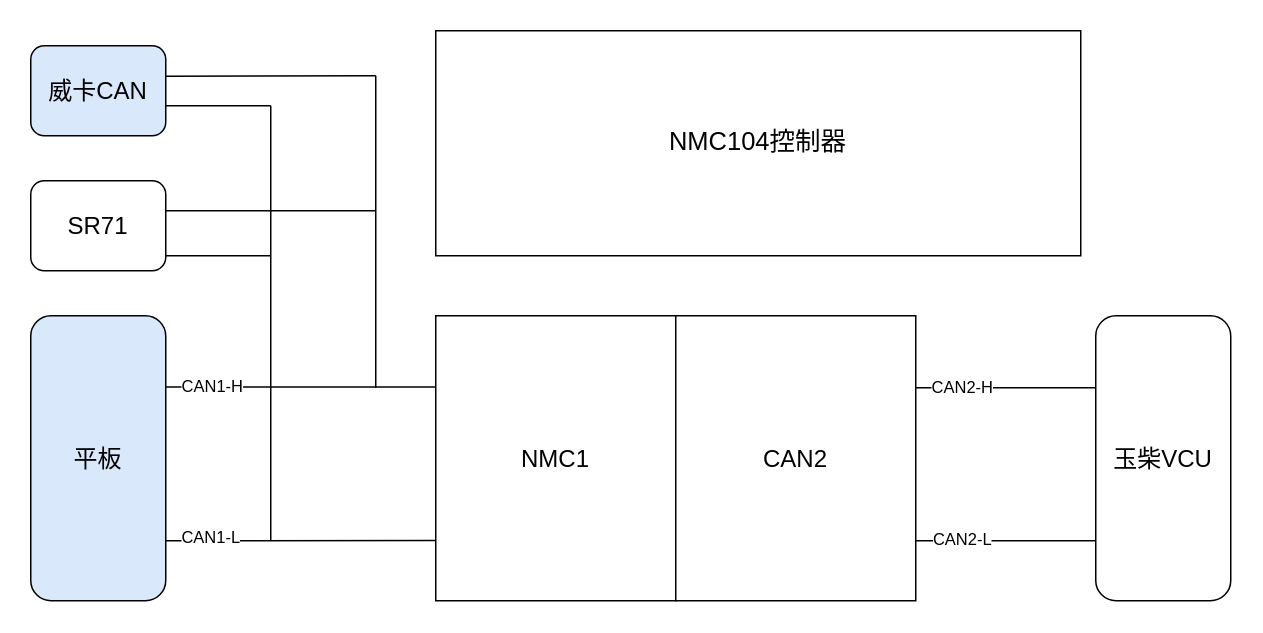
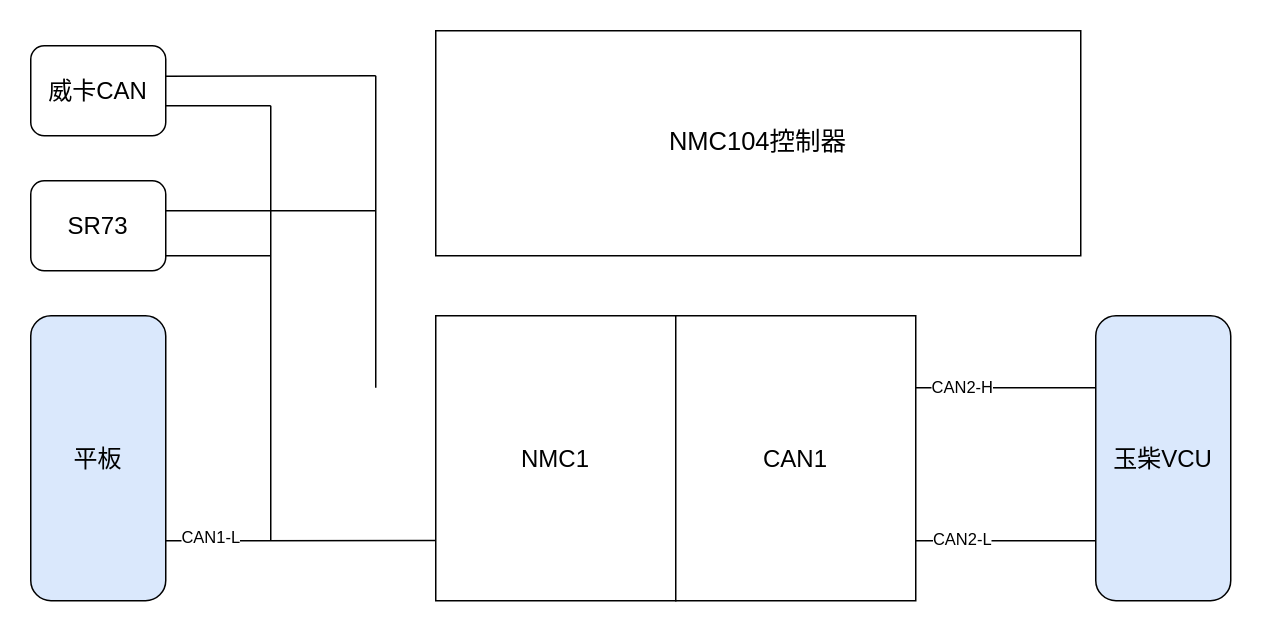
  <mxCell id="0" />
  <mxCell id="1" parent="0" />
  <mxCell id="2" value="&lt;font style=&quot;font-size: 17px;&quot;&gt;NMC104控制器&lt;/font&gt;" style="rounded=0;whiteSpace=wrap;html=1;" vertex="1" parent="1"><mxGeometry x="290" y="20" width="430" height="150" as="geometry" /></mxCell>
  <mxCell id="3" value="&lt;font style=&quot;font-size: 16px;&quot;&gt;NMC1&lt;/font&gt;" style="rounded=0;whiteSpace=wrap;html=1;" vertex="1" parent="1"><mxGeometry x="290" y="210" width="160" height="190" as="geometry" /></mxCell>
- <mxCell id="4" value="&lt;font style=&quot;font-size: 16px;&quot;&gt;CAN2&lt;/font&gt;" style="rounded=0;whiteSpace=wrap;html=1;" vertex="1" parent="1"><mxGeometry x="450" y="210" width="160" height="190" as="geometry" /></mxCell>
+ <mxCell id="4" value="&lt;font style=&quot;font-size: 16px;&quot;&gt;CAN1&lt;/font&gt;" style="rounded=0;whiteSpace=wrap;html=1;" vertex="1" parent="1"><mxGeometry x="450" y="210" width="160" height="190" as="geometry" /></mxCell>
  <mxCell id="5" value="&lt;font style=&quot;font-size: 16px;&quot;&gt;平板&lt;/font&gt;" style="rounded=1;whiteSpace=wrap;html=1;fillColor=#dae8fc;" vertex="1" parent="1"><mxGeometry x="20" y="210" width="90" height="190" as="geometry" /></mxCell>
- <mxCell id="6" value="" style="endArrow=none;html=1;rounded=0;entryX=1;entryY=0.25;entryDx=0;entryDy=0;exitX=0;exitY=0.25;exitDx=0;exitDy=0;" edge="1" parent="1" source="3" target="5"><mxGeometry width="50" height="50" relative="1" as="geometry"><mxPoint x="390" y="370" as="sourcePoint" /><mxPoint x="440" y="320" as="targetPoint" /></mxGeometry></mxCell>
- <mxCell id="7" value="CAN1-H" style="edgeLabel;html=1;align=center;verticalAlign=middle;resizable=0;points=[];" vertex="1" connectable="0" parent="6"><mxGeometry x="0.222" y="-1" relative="1" as="geometry"><mxPoint x="-40" as="offset" /></mxGeometry></mxCell>
  <mxCell id="8" value="" style="endArrow=none;html=1;rounded=0;entryX=0;entryY=0.789;entryDx=0;entryDy=0;entryPerimeter=0;" edge="1" parent="1" target="3"><mxGeometry width="50" height="50" relative="1" as="geometry"><mxPoint x="110" y="360" as="sourcePoint" /><mxPoint x="160" y="310" as="targetPoint" /></mxGeometry></mxCell>
  <mxCell id="9" value="CAN1-L" style="edgeLabel;html=1;align=center;verticalAlign=middle;resizable=0;points=[];" vertex="1" connectable="0" parent="8"><mxGeometry x="-0.213" y="2" relative="1" as="geometry"><mxPoint x="-41" as="offset" /></mxGeometry></mxCell>
  <mxCell id="10" value="" style="endArrow=none;html=1;rounded=0;" edge="1" parent="1"><mxGeometry width="50" height="50" relative="1" as="geometry"><mxPoint x="180" y="360" as="sourcePoint" /><mxPoint x="180" y="70" as="targetPoint" /></mxGeometry></mxCell>
  <mxCell id="11" value="" style="endArrow=none;html=1;rounded=0;" edge="1" parent="1"><mxGeometry width="50" height="50" relative="1" as="geometry"><mxPoint x="250" y="258" as="sourcePoint" /><mxPoint x="250" y="50" as="targetPoint" /></mxGeometry></mxCell>
- <mxCell id="12" value="&lt;font style=&quot;font-size: 16px;&quot;&gt;SR71&lt;/font&gt;" style="rounded=1;whiteSpace=wrap;html=1;" vertex="1" parent="1"><mxGeometry x="20" y="120" width="90" height="60" as="geometry" /></mxCell>
- <mxCell id="13" value="&lt;font style=&quot;font-size: 16px;&quot;&gt;威卡CAN&lt;/font&gt;" style="rounded=1;whiteSpace=wrap;html=1;fillColor=#dae8fc;" vertex="1" parent="1"><mxGeometry x="20" y="30" width="90" height="60" as="geometry" /></mxCell>
+ <mxCell id="12" value="&lt;font style=&quot;font-size: 16px;&quot;&gt;SR73&lt;/font&gt;" style="rounded=1;whiteSpace=wrap;html=1;" vertex="1" parent="1"><mxGeometry x="20" y="120" width="90" height="60" as="geometry" /></mxCell>
+ <mxCell id="13" value="&lt;font style=&quot;font-size: 16px;&quot;&gt;威卡CAN&lt;/font&gt;" style="rounded=1;whiteSpace=wrap;html=1;" vertex="1" parent="1"><mxGeometry x="20" y="30" width="90" height="60" as="geometry" /></mxCell>
  <mxCell id="14" value="" style="endArrow=none;html=1;rounded=0;exitX=1.02;exitY=0.338;exitDx=0;exitDy=0;exitPerimeter=0;" edge="1" parent="1"><mxGeometry width="50" height="50" relative="1" as="geometry"><mxPoint x="110" y="50.28" as="sourcePoint" /><mxPoint x="250" y="50" as="targetPoint" /></mxGeometry></mxCell>
  <mxCell id="15" value="" style="endArrow=none;html=1;rounded=0;" edge="1" parent="1"><mxGeometry width="50" height="50" relative="1" as="geometry"><mxPoint x="110" y="70" as="sourcePoint" /><mxPoint x="180" y="70" as="targetPoint" /></mxGeometry></mxCell>
  <mxCell id="16" value="" style="endArrow=none;html=1;rounded=0;" edge="1" parent="1"><mxGeometry width="50" height="50" relative="1" as="geometry"><mxPoint x="110" y="140" as="sourcePoint" /><mxPoint x="250" y="140" as="targetPoint" /></mxGeometry></mxCell>
  <mxCell id="17" value="" style="endArrow=none;html=1;rounded=0;" edge="1" parent="1"><mxGeometry width="50" height="50" relative="1" as="geometry"><mxPoint x="110" y="170" as="sourcePoint" /><mxPoint x="180" y="170" as="targetPoint" /></mxGeometry></mxCell>
  <mxCell id="18" value="" style="endArrow=none;html=1;rounded=0;entryX=1;entryY=0.25;entryDx=0;entryDy=0;exitX=0;exitY=0.25;exitDx=0;exitDy=0;" edge="1" parent="1"><mxGeometry width="50" height="50" relative="1" as="geometry"><mxPoint x="790" y="258" as="sourcePoint" /><mxPoint x="610" y="258" as="targetPoint" /></mxGeometry></mxCell>
  <mxCell id="19" value="CAN2-H" style="edgeLabel;html=1;align=center;verticalAlign=middle;resizable=0;points=[];" vertex="1" connectable="0" parent="18"><mxGeometry x="0.222" y="-1" relative="1" as="geometry"><mxPoint x="-40" as="offset" /></mxGeometry></mxCell>
  <mxCell id="20" value="" style="endArrow=none;html=1;rounded=0;entryX=0;entryY=0.789;entryDx=0;entryDy=0;entryPerimeter=0;" edge="1" parent="1"><mxGeometry width="50" height="50" relative="1" as="geometry"><mxPoint x="610" y="360" as="sourcePoint" /><mxPoint x="790" y="360" as="targetPoint" /></mxGeometry></mxCell>
  <mxCell id="21" value="CAN2-L" style="edgeLabel;html=1;align=center;verticalAlign=middle;resizable=0;points=[];" vertex="1" connectable="0" parent="20"><mxGeometry x="-0.213" y="2" relative="1" as="geometry"><mxPoint x="-41" as="offset" /></mxGeometry></mxCell>
- <mxCell id="22" value="&lt;font style=&quot;font-size: 16px;&quot;&gt;玉柴VCU&lt;/font&gt;" style="rounded=1;whiteSpace=wrap;html=1;" vertex="1" parent="1"><mxGeometry x="730" y="210" width="90" height="190" as="geometry" /></mxCell>
+ <mxCell id="22" value="&lt;font style=&quot;font-size: 16px;&quot;&gt;玉柴VCU&lt;/font&gt;" style="rounded=1;whiteSpace=wrap;html=1;fillColor=#dae8fc;" vertex="1" parent="1"><mxGeometry x="730" y="210" width="90" height="190" as="geometry" /></mxCell>
